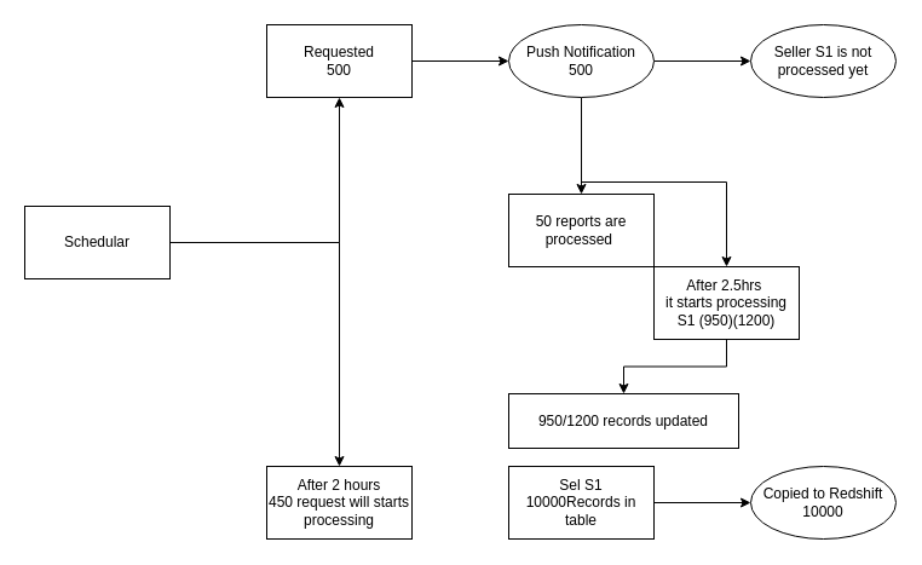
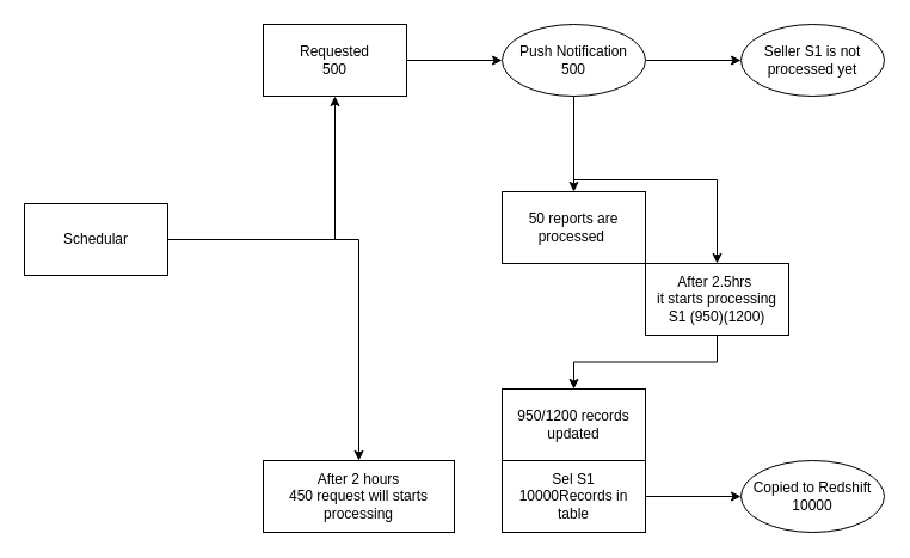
  <mxCell id="0" />
  <mxCell id="1" parent="0" />
  <mxCell id="2" value="" style="edgeStyle=orthogonalEdgeStyle;rounded=0;orthogonalLoop=1;jettySize=auto;html=1;" edge="1" parent="1" source="4" target="6"><mxGeometry relative="1" as="geometry" /></mxCell>
  <mxCell id="3" value="" style="edgeStyle=orthogonalEdgeStyle;rounded=0;orthogonalLoop=1;jettySize=auto;html=1;" edge="1" parent="1" source="4" target="11"><mxGeometry relative="1" as="geometry" /></mxCell>
  <mxCell id="4" value="Schedular" style="rounded=0;whiteSpace=wrap;html=1;" vertex="1" parent="1"><mxGeometry x="20" y="170" width="120" height="60" as="geometry" /></mxCell>
  <mxCell id="5" value="" style="edgeStyle=orthogonalEdgeStyle;rounded=0;orthogonalLoop=1;jettySize=auto;html=1;" edge="1" parent="1" source="6" target="10"><mxGeometry relative="1" as="geometry" /></mxCell>
  <mxCell id="6" value="Requested&lt;br&gt;500" style="whiteSpace=wrap;html=1;rounded=0;" vertex="1" parent="1"><mxGeometry x="220" y="20" width="120" height="60" as="geometry" /></mxCell>
  <mxCell id="7" value="" style="edgeStyle=orthogonalEdgeStyle;rounded=0;orthogonalLoop=1;jettySize=auto;html=1;" edge="1" parent="1" source="10" target="12"><mxGeometry relative="1" as="geometry" /></mxCell>
  <mxCell id="8" value="" style="edgeStyle=orthogonalEdgeStyle;rounded=0;orthogonalLoop=1;jettySize=auto;html=1;" edge="1" parent="1" source="10" target="15"><mxGeometry relative="1" as="geometry" /></mxCell>
  <mxCell id="9" value="" style="edgeStyle=orthogonalEdgeStyle;rounded=0;orthogonalLoop=1;jettySize=auto;html=1;" edge="1" parent="1" source="10" target="18"><mxGeometry relative="1" as="geometry" /></mxCell>
  <mxCell id="10" value="Push Notification&lt;br&gt;500" style="ellipse;whiteSpace=wrap;html=1;rounded=0;" vertex="1" parent="1"><mxGeometry x="420" y="20" width="120" height="60" as="geometry" /></mxCell>
- <mxCell id="11" value="After 2 hours&lt;br&gt;450 request will starts processing&lt;br&gt;" style="whiteSpace=wrap;html=1;rounded=0;" vertex="1" parent="1"><mxGeometry x="220" y="385" width="120" height="60" as="geometry" /></mxCell>
+ <mxCell id="11" value="After 2 hours&lt;br&gt;450 request will starts processing&lt;br&gt;" style="whiteSpace=wrap;html=1;rounded=0;" vertex="1" parent="1"><mxGeometry x="220" y="385" width="160" height="60" as="geometry" /></mxCell>
  <mxCell id="12" value="50 reports are processed&amp;nbsp;&lt;br&gt;" style="whiteSpace=wrap;html=1;rounded=0;" vertex="1" parent="1"><mxGeometry x="420" y="160" width="120" height="60" as="geometry" /></mxCell>
  <mxCell id="13" value="" style="edgeStyle=orthogonalEdgeStyle;rounded=0;orthogonalLoop=1;jettySize=auto;html=1;" edge="1" parent="1" source="14" target="16"><mxGeometry relative="1" as="geometry" /></mxCell>
  <mxCell id="14" value="Sel S1&lt;br&gt;10000Records in table" style="whiteSpace=wrap;html=1;rounded=0;" vertex="1" parent="1"><mxGeometry x="420" y="385" width="120" height="60" as="geometry" /></mxCell>
  <mxCell id="15" value="Seller S1 is not processed yet&lt;br&gt;" style="ellipse;whiteSpace=wrap;html=1;rounded=0;" vertex="1" parent="1"><mxGeometry x="620" y="20" width="120" height="60" as="geometry" /></mxCell>
  <mxCell id="16" value="Copied to Redshift&lt;br&gt;10000" style="ellipse;whiteSpace=wrap;html=1;rounded=0;" vertex="1" parent="1"><mxGeometry x="620" y="385" width="120" height="60" as="geometry" /></mxCell>
  <mxCell id="17" value="" style="edgeStyle=orthogonalEdgeStyle;rounded=0;orthogonalLoop=1;jettySize=auto;html=1;" edge="1" parent="1" source="18" target="19"><mxGeometry relative="1" as="geometry" /></mxCell>
  <mxCell id="18" value="After 2.5hrs&amp;nbsp;&lt;br&gt;it starts processing S1 (950)(1200)" style="whiteSpace=wrap;html=1;rounded=0;" vertex="1" parent="1"><mxGeometry x="540" y="220" width="120" height="60" as="geometry" /></mxCell>
- <mxCell id="19" value="950/1200 records updated&lt;br&gt;" style="whiteSpace=wrap;html=1;rounded=0;" vertex="1" parent="1"><mxGeometry x="420" y="325" width="190" height="45" as="geometry" /></mxCell>
+ <mxCell id="19" value="950/1200 records updated&lt;br&gt;" style="whiteSpace=wrap;html=1;rounded=0;" vertex="1" parent="1"><mxGeometry x="420" y="325" width="120" height="60" as="geometry" /></mxCell>
